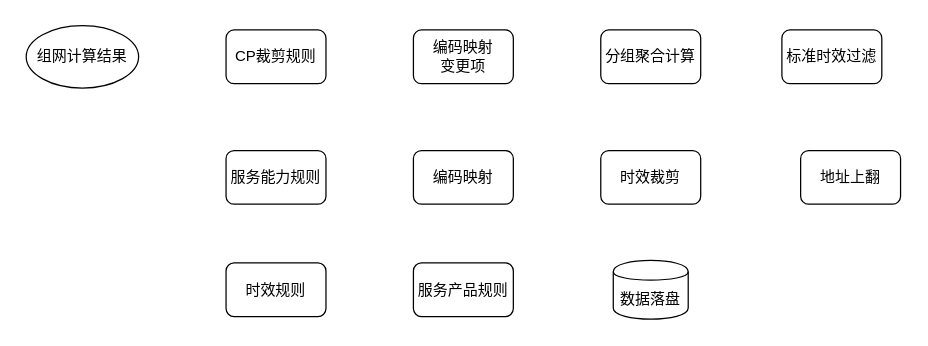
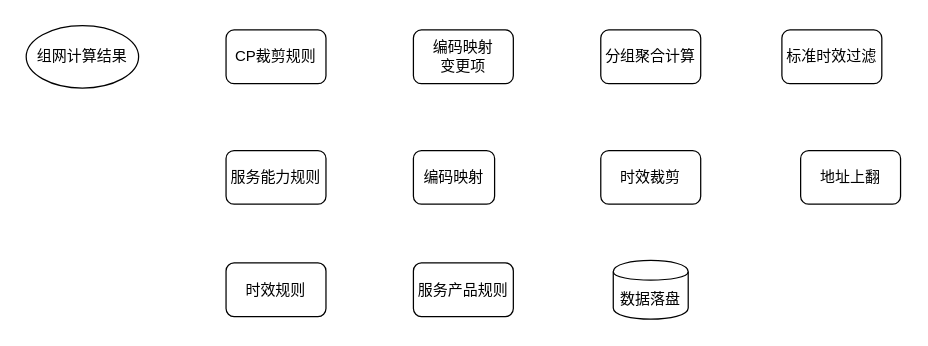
  <mxCell id="0" />
  <mxCell id="1" parent="0" />
  <mxCell id="2" value="组网计算结果" style="ellipse;whiteSpace=wrap;html=1;" vertex="1" parent="1"><mxGeometry x="20" y="20" width="90" height="50" as="geometry" /></mxCell>
  <mxCell id="3" value="CP裁剪规则" style="rounded=1;whiteSpace=wrap;html=1;" vertex="1" parent="1"><mxGeometry x="180" y="23.5" width="80" height="43" as="geometry" /></mxCell>
  <mxCell id="4" value="编码映射&lt;br&gt;变更项" style="rounded=1;whiteSpace=wrap;html=1;" vertex="1" parent="1"><mxGeometry x="330" y="23.5" width="80" height="43" as="geometry" /></mxCell>
  <mxCell id="5" value="分组聚合计算" style="rounded=1;whiteSpace=wrap;html=1;" vertex="1" parent="1"><mxGeometry x="480" y="23.5" width="80" height="43" as="geometry" /></mxCell>
  <mxCell id="6" value="标准时效过滤" style="rounded=1;whiteSpace=wrap;html=1;" vertex="1" parent="1"><mxGeometry x="625" y="23.5" width="80" height="43" as="geometry" /></mxCell>
  <mxCell id="7" value="地址上翻" style="rounded=1;whiteSpace=wrap;html=1;" vertex="1" parent="1"><mxGeometry x="640" y="120" width="80" height="43" as="geometry" /></mxCell>
  <mxCell id="8" value="时效裁剪" style="rounded=1;whiteSpace=wrap;html=1;" vertex="1" parent="1"><mxGeometry x="480" y="120" width="80" height="43" as="geometry" /></mxCell>
- <mxCell id="9" value="编码映射" style="rounded=1;whiteSpace=wrap;html=1;" vertex="1" parent="1"><mxGeometry x="330" y="120" width="80" height="43" as="geometry" /></mxCell>
+ <mxCell id="9" value="编码映射" style="rounded=1;whiteSpace=wrap;html=1;" vertex="1" parent="1"><mxGeometry x="330" y="120" width="65" height="43" as="geometry" /></mxCell>
  <mxCell id="10" value="服务能力规则" style="rounded=1;whiteSpace=wrap;html=1;" vertex="1" parent="1"><mxGeometry x="180" y="120" width="80" height="43" as="geometry" /></mxCell>
  <mxCell id="11" value="时效规则" style="rounded=1;whiteSpace=wrap;html=1;" vertex="1" parent="1"><mxGeometry x="180" y="210" width="80" height="43" as="geometry" /></mxCell>
  <mxCell id="12" value="服务产品规则" style="rounded=1;whiteSpace=wrap;html=1;" vertex="1" parent="1"><mxGeometry x="330" y="210" width="80" height="43" as="geometry" /></mxCell>
  <mxCell id="13" value="数据落盘" style="shape=cylinder;whiteSpace=wrap;html=1;boundedLbl=1;backgroundOutline=1;" vertex="1" parent="1"><mxGeometry x="490" y="208" width="60" height="47" as="geometry" /></mxCell>
